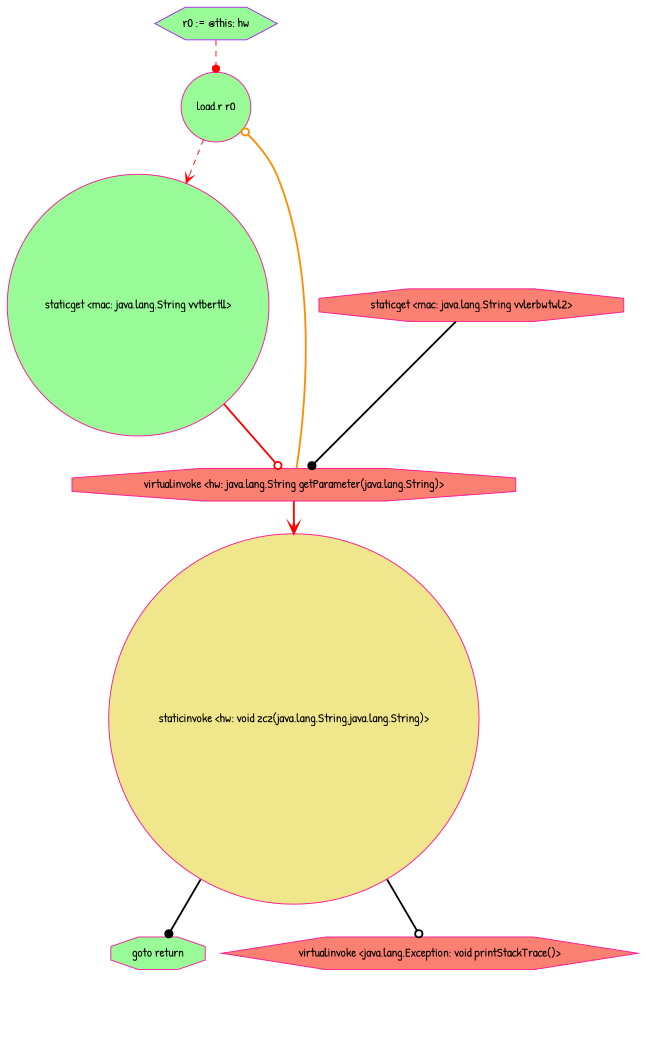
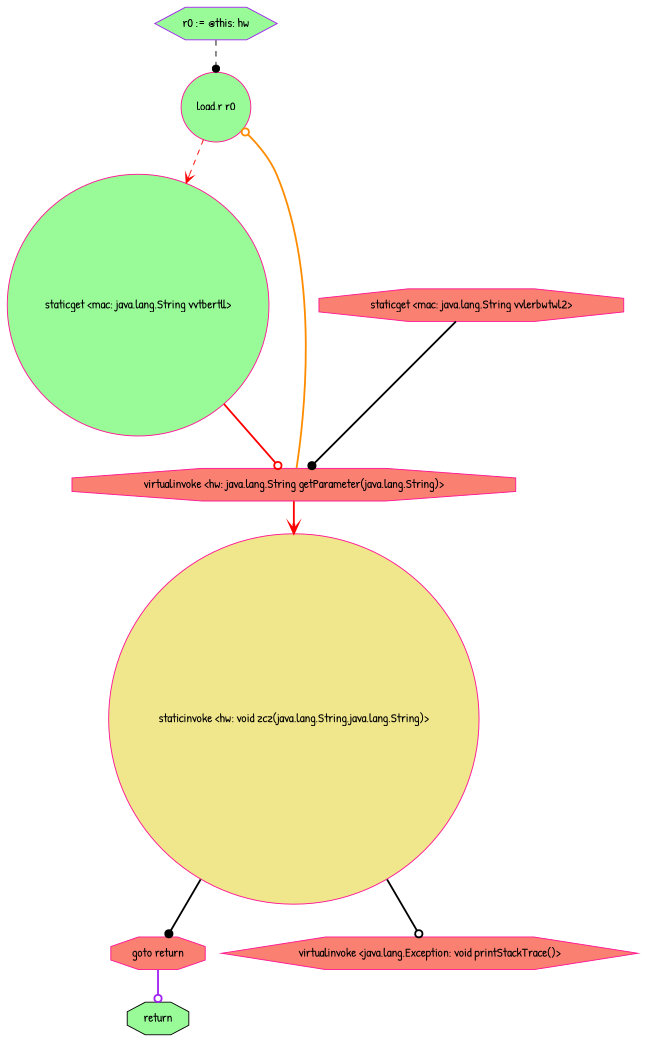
  digraph {
    fontname="Patrick Hand"
    node [color=deeppink fillcolor=palegreen fontname="Patrick Hand" shape=octagon style=filled]
    edge [arrowhead=odot color=black fontname="Patrick Hand" style=bold]
    "r0 := @this: hw" [color=purple shape=hexagon]
    "load.r r0" [shape=circle]
    "staticget <mac: java.lang.String vvtbertll>" [shape=circle]
    "virtualinvoke <hw: java.lang.String getParameter(java.lang.String)>" [fillcolor=salmon]
    "staticget <mac: java.lang.String vvlerbwtwl2>" [fillcolor=salmon]
    "staticinvoke <hw: void zcz(java.lang.String,java.lang.String)>" [fillcolor=khaki shape=circle]
-   "goto return"
+   "goto return" [fillcolor=salmon]
    "virtualinvoke <java.lang.Exception: void printStackTrace()>" [fillcolor=salmon shape=hexagon]
-   "r0 := @this: hw" -> "load.r r0" [arrowhead=dot color=red style=dashed]
+   return [color=black]
+   "r0 := @this: hw" -> "load.r r0" [arrowhead=dot style=dashed]
    "load.r r0" -> "staticget <mac: java.lang.String vvtbertll>" [arrowhead=vee color=red style=dashed]
    "staticget <mac: java.lang.String vvtbertll>" -> "virtualinvoke <hw: java.lang.String getParameter(java.lang.String)>" [color=red]
    "virtualinvoke <hw: java.lang.String getParameter(java.lang.String)>" -> "load.r r0" [color=darkorange]
    "virtualinvoke <hw: java.lang.String getParameter(java.lang.String)>" -> "staticinvoke <hw: void zcz(java.lang.String,java.lang.String)>" [arrowhead=vee color=red]
    "staticget <mac: java.lang.String vvlerbwtwl2>" -> "virtualinvoke <hw: java.lang.String getParameter(java.lang.String)>" [arrowhead=dot]
    "staticinvoke <hw: void zcz(java.lang.String,java.lang.String)>" -> "goto return" [arrowhead=dot]
    "staticinvoke <hw: void zcz(java.lang.String,java.lang.String)>" -> "virtualinvoke <java.lang.Exception: void printStackTrace()>"
+   "goto return" -> return [color=purple]
  }
